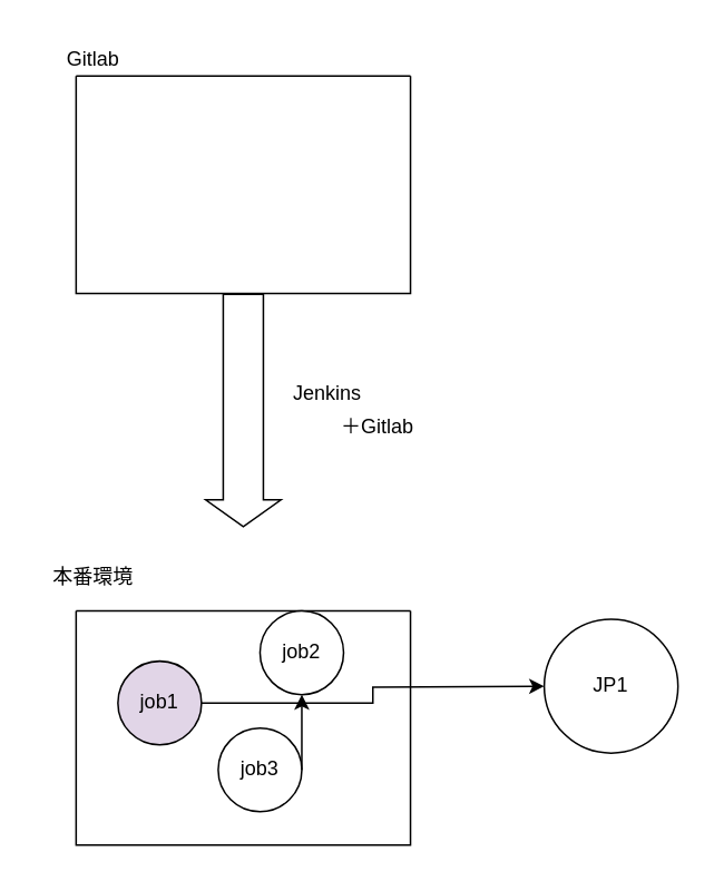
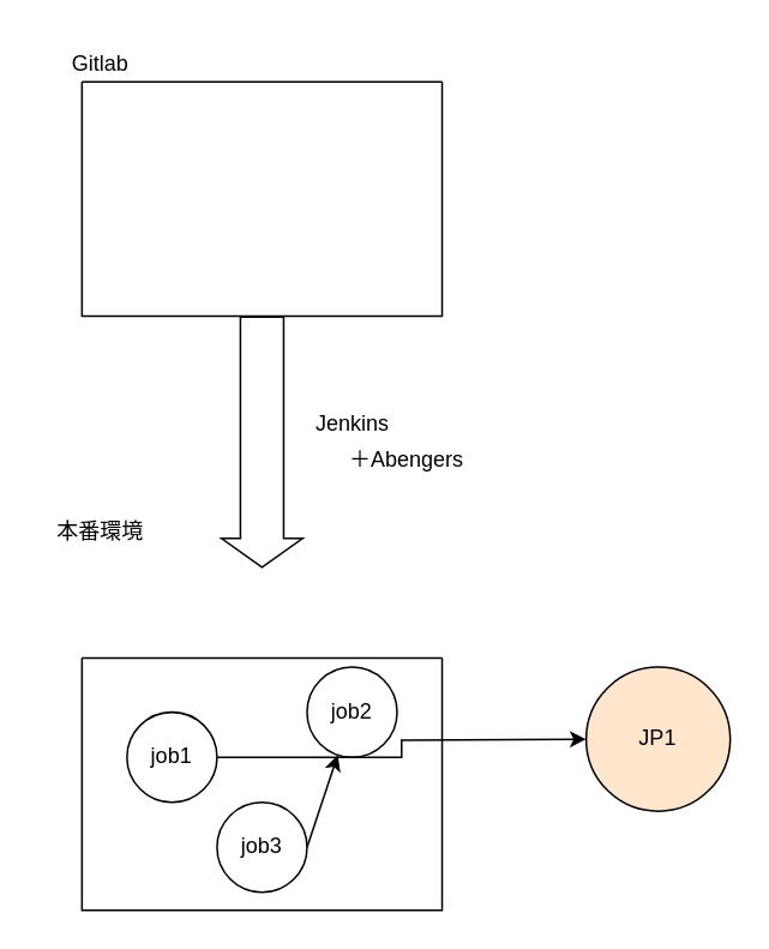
  <mxCell id="0" />
  <mxCell id="1" parent="0" />
  <mxCell id="2" value="" style="swimlane;startSize=0;" vertex="1" parent="1"><mxGeometry x="45" y="45" width="200" height="130" as="geometry" /></mxCell>
  <mxCell id="3" value="&lt;font style=&quot;vertical-align: inherit;&quot;&gt;&lt;font style=&quot;vertical-align: inherit;&quot;&gt;Gitlab&lt;/font&gt;&lt;/font&gt;" style="text;html=1;align=center;verticalAlign=middle;resizable=0;points=[];autosize=1;strokeColor=none;fillColor=none;" vertex="1" parent="1"><mxGeometry x="30" y="20" width="50" height="30" as="geometry" /></mxCell>
  <mxCell id="4" value="" style="shape=flexArrow;endArrow=classic;html=1;rounded=0;width=24;endSize=5;exitX=0.5;exitY=1;exitDx=0;exitDy=0;" edge="1" parent="1" source="2"><mxGeometry width="50" height="50" relative="1" as="geometry"><mxPoint x="135" y="245" as="sourcePoint" /><mxPoint x="145" y="315" as="targetPoint" /><Array as="points" /></mxGeometry></mxCell>
  <mxCell id="5" value="&lt;font style=&quot;vertical-align: inherit;&quot;&gt;&lt;font style=&quot;vertical-align: inherit;&quot;&gt;Jenkins&lt;/font&gt;&lt;/font&gt;" style="text;html=1;align=center;verticalAlign=middle;resizable=0;points=[];autosize=1;strokeColor=none;fillColor=none;" vertex="1" parent="1"><mxGeometry x="165" y="220" width="60" height="30" as="geometry" /></mxCell>
- <mxCell id="6" value="&lt;font style=&quot;vertical-align: inherit;&quot;&gt;&lt;font style=&quot;vertical-align: inherit;&quot;&gt;＋Gitlab&lt;/font&gt;&lt;/font&gt;" style="text;html=1;align=center;verticalAlign=middle;resizable=0;points=[];autosize=1;strokeColor=none;fillColor=none;" vertex="1" parent="1"><mxGeometry x="180" y="240" width="90" height="30" as="geometry" /></mxCell>
+ <mxCell id="6" value="&lt;font style=&quot;vertical-align: inherit;&quot;&gt;&lt;font style=&quot;vertical-align: inherit;&quot;&gt;＋Abengers&lt;/font&gt;&lt;/font&gt;" style="text;html=1;align=center;verticalAlign=middle;resizable=0;points=[];autosize=1;strokeColor=none;fillColor=none;" vertex="1" parent="1"><mxGeometry x="180" y="240" width="90" height="30" as="geometry" /></mxCell>
  <mxCell id="7" value="" style="swimlane;startSize=0;" vertex="1" parent="1"><mxGeometry x="45" y="365" width="200" height="140" as="geometry" /></mxCell>
- <mxCell id="8" value="&lt;font style=&quot;vertical-align: inherit;&quot;&gt;&lt;font style=&quot;vertical-align: inherit;&quot;&gt;job1&lt;/font&gt;&lt;/font&gt;" style="ellipse;whiteSpace=wrap;html=1;aspect=fixed;fillColor=#e1d5e7;" vertex="1" parent="7"><mxGeometry x="25" y="30" width="50" height="50" as="geometry" /></mxCell>
- <mxCell id="9" value="&lt;font style=&quot;vertical-align: inherit;&quot;&gt;&lt;font style=&quot;vertical-align: inherit;&quot;&gt;&lt;font style=&quot;vertical-align: inherit;&quot;&gt;&lt;font style=&quot;vertical-align: inherit;&quot;&gt;job2&lt;/font&gt;&lt;/font&gt;&lt;/font&gt;&lt;/font&gt;" style="ellipse;whiteSpace=wrap;html=1;aspect=fixed;" vertex="1" parent="7"><mxGeometry x="110" width="50" height="50" as="geometry" /></mxCell>
- <mxCell id="10" value="&lt;font style=&quot;vertical-align: inherit;&quot;&gt;&lt;font style=&quot;vertical-align: inherit;&quot;&gt;&lt;font style=&quot;vertical-align: inherit;&quot;&gt;&lt;font style=&quot;vertical-align: inherit;&quot;&gt;job3&lt;/font&gt;&lt;/font&gt;&lt;/font&gt;&lt;/font&gt;" style="ellipse;whiteSpace=wrap;html=1;aspect=fixed;" vertex="1" parent="7"><mxGeometry x="85" y="70" width="50" height="50" as="geometry" /></mxCell>
- <mxCell id="11" value="本番環境" style="text;html=1;align=center;verticalAlign=middle;resizable=0;points=[];autosize=1;strokeColor=none;fillColor=none;" vertex="1" parent="1"><mxGeometry x="20" y="330" width="70" height="30" as="geometry" /></mxCell>
- <mxCell id="12" value="&lt;font style=&quot;vertical-align: inherit;&quot;&gt;&lt;font style=&quot;vertical-align: inherit;&quot;&gt;JP1&lt;/font&gt;&lt;/font&gt;" style="ellipse;whiteSpace=wrap;html=1;aspect=fixed;" vertex="1" parent="1"><mxGeometry x="325" y="370" width="80" height="80" as="geometry" /></mxCell>
+ <mxCell id="8" value="&lt;font style=&quot;vertical-align: inherit;&quot;&gt;&lt;font style=&quot;vertical-align: inherit;&quot;&gt;job1&lt;/font&gt;&lt;/font&gt;" style="ellipse;whiteSpace=wrap;html=1;aspect=fixed;" vertex="1" parent="7"><mxGeometry x="25" y="30" width="50" height="50" as="geometry" /></mxCell>
+ <mxCell id="9" value="&lt;font style=&quot;vertical-align: inherit;&quot;&gt;&lt;font style=&quot;vertical-align: inherit;&quot;&gt;&lt;font style=&quot;vertical-align: inherit;&quot;&gt;&lt;font style=&quot;vertical-align: inherit;&quot;&gt;job2&lt;/font&gt;&lt;/font&gt;&lt;/font&gt;&lt;/font&gt;" style="ellipse;whiteSpace=wrap;html=1;aspect=fixed;" vertex="1" parent="7"><mxGeometry x="125" y="5" width="50" height="50" as="geometry" /></mxCell>
+ <mxCell id="10" value="&lt;font style=&quot;vertical-align: inherit;&quot;&gt;&lt;font style=&quot;vertical-align: inherit;&quot;&gt;&lt;font style=&quot;vertical-align: inherit;&quot;&gt;&lt;font style=&quot;vertical-align: inherit;&quot;&gt;job3&lt;/font&gt;&lt;/font&gt;&lt;/font&gt;&lt;/font&gt;" style="ellipse;whiteSpace=wrap;html=1;aspect=fixed;" vertex="1" parent="7"><mxGeometry x="75" y="80" width="50" height="50" as="geometry" /></mxCell>
+ <mxCell id="11" value="本番環境" style="text;html=1;align=center;verticalAlign=middle;resizable=0;points=[];autosize=1;strokeColor=none;fillColor=none;" vertex="1" parent="1"><mxGeometry x="20" y="280" width="70" height="30" as="geometry" /></mxCell>
+ <mxCell id="12" value="&lt;font style=&quot;vertical-align: inherit;&quot;&gt;&lt;font style=&quot;vertical-align: inherit;&quot;&gt;JP1&lt;/font&gt;&lt;/font&gt;" style="ellipse;whiteSpace=wrap;html=1;aspect=fixed;fillColor=#ffe6cc;" vertex="1" parent="1"><mxGeometry x="325" y="370" width="80" height="80" as="geometry" /></mxCell>
  <mxCell id="13" value="" style="endArrow=classic;html=1;rounded=0;exitX=1;exitY=0.5;exitDx=0;exitDy=0;" edge="1" parent="1" source="10" target="9"><mxGeometry width="50" height="50" relative="1" as="geometry"><mxPoint x="325" y="345" as="sourcePoint" /><mxPoint x="375" y="295" as="targetPoint" /></mxGeometry></mxCell>
  <mxCell id="14" style="edgeStyle=orthogonalEdgeStyle;rounded=0;orthogonalLoop=1;jettySize=auto;html=1;exitX=1;exitY=0.5;exitDx=0;exitDy=0;" edge="1" parent="1" source="8"><mxGeometry relative="1" as="geometry"><mxPoint x="325" y="410" as="targetPoint" /></mxGeometry></mxCell>
